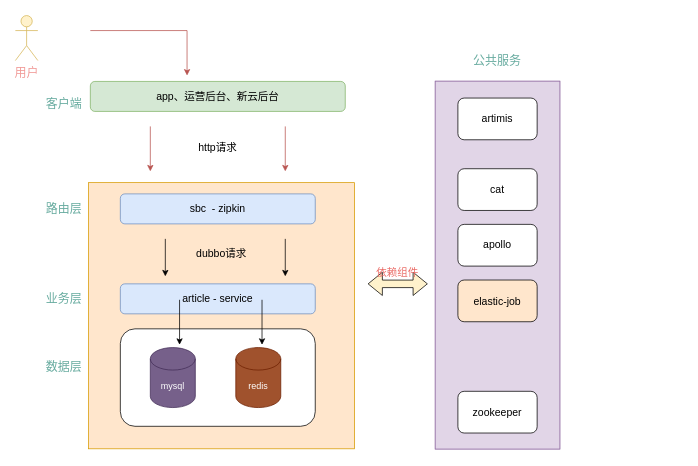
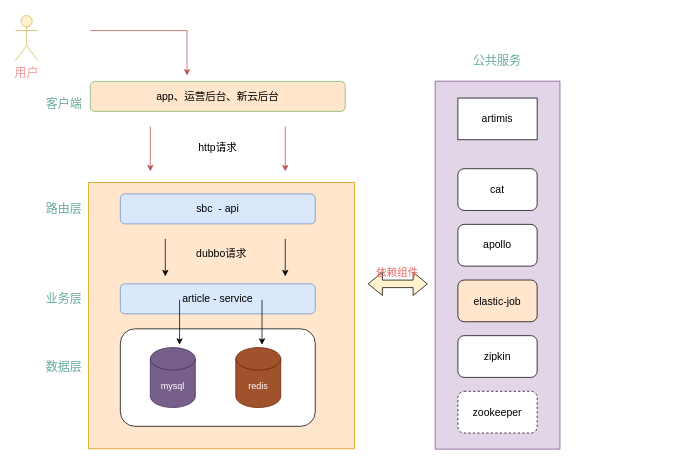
  <mxCell id="0" />
  <mxCell id="1" parent="0" />
  <mxCell id="2" value="" style="whiteSpace=wrap;html=1;aspect=fixed;fillColor=#ffe6cc;strokeColor=#d79b00;" vertex="1" parent="1"><mxGeometry x="117.5" y="242.83" width="355" height="355" as="geometry" /></mxCell>
  <mxCell id="3" value="" style="rounded=1;whiteSpace=wrap;html=1;" vertex="1" parent="1"><mxGeometry x="160" y="437.83" width="260" height="130" as="geometry" /></mxCell>
- <mxCell id="4" value="&lt;font style=&quot;font-size: 14px&quot;&gt;sbc&amp;nbsp; - zipkin&lt;/font&gt;" style="rounded=1;whiteSpace=wrap;html=1;fillColor=#dae8fc;strokeColor=#6c8ebf;" vertex="1" parent="1"><mxGeometry x="160" y="257.83" width="260" height="40" as="geometry" /></mxCell>
+ <mxCell id="4" value="&lt;font style=&quot;font-size: 14px&quot;&gt;sbc&amp;nbsp; - api&lt;/font&gt;" style="rounded=1;whiteSpace=wrap;html=1;fillColor=#dae8fc;strokeColor=#6c8ebf;" vertex="1" parent="1"><mxGeometry x="160" y="257.83" width="260" height="40" as="geometry" /></mxCell>
  <mxCell id="5" value="mysql" style="shape=cylinder3;whiteSpace=wrap;html=1;boundedLbl=1;backgroundOutline=1;size=15;fillColor=#76608a;strokeColor=#432D57;fontColor=#ffffff;" vertex="1" parent="1"><mxGeometry x="200" y="462.83" width="60" height="80" as="geometry" /></mxCell>
  <mxCell id="6" value="redis" style="shape=cylinder3;whiteSpace=wrap;html=1;boundedLbl=1;backgroundOutline=1;size=15;fillColor=#a0522d;strokeColor=#6D1F00;fontColor=#ffffff;" vertex="1" parent="1"><mxGeometry x="314" y="462.83" width="60" height="80" as="geometry" /></mxCell>
  <mxCell id="7" value="&lt;font style=&quot;font-size: 14px&quot;&gt;article - service&lt;/font&gt;" style="rounded=1;whiteSpace=wrap;html=1;fillColor=#dae8fc;strokeColor=#6c8ebf;" vertex="1" parent="1"><mxGeometry x="160" y="377.83" width="260" height="40" as="geometry" /></mxCell>
- <mxCell id="8" value="&lt;font style=&quot;font-size: 14px&quot;&gt;app、运营后台、新云后台&lt;/font&gt;" style="rounded=1;whiteSpace=wrap;html=1;fillColor=#d5e8d4;strokeColor=#82b366;" vertex="1" parent="1"><mxGeometry x="120" y="107.83" width="340" height="40" as="geometry" /></mxCell>
+ <mxCell id="8" value="&lt;font style=&quot;font-size: 14px&quot;&gt;app、运营后台、新云后台&lt;/font&gt;" style="rounded=1;whiteSpace=wrap;html=1;fillColor=#ffe6cc;strokeColor=#82b366;" vertex="1" parent="1"><mxGeometry x="120" y="107.83" width="340" height="40" as="geometry" /></mxCell>
  <mxCell id="9" style="edgeStyle=orthogonalEdgeStyle;rounded=0;orthogonalLoop=1;jettySize=auto;html=1;fontSize=14;fontColor=#EA6B66;fillColor=#f8cecc;fontStyle=0;strokeColor=#b85450;" edge="1" parent="1"><mxGeometry relative="1" as="geometry"><mxPoint x="249" y="100" as="targetPoint" /><mxPoint x="120" y="40" as="sourcePoint" /><Array as="points"><mxPoint x="249" y="40" /></Array></mxGeometry></mxCell>
  <mxCell id="10" value="&lt;font style=&quot;font-size: 16px&quot; color=&quot;#f19c99&quot;&gt;用户&lt;/font&gt;" style="shape=umlActor;verticalLabelPosition=bottom;verticalAlign=top;html=1;outlineConnect=0;fillColor=#fff2cc;strokeColor=#d6b656;" vertex="1" parent="1"><mxGeometry x="20" y="20" width="30" height="60" as="geometry" /></mxCell>
  <mxCell id="11" value="" style="endArrow=classic;html=1;" edge="1" parent="1"><mxGeometry width="50" height="50" relative="1" as="geometry"><mxPoint x="220" y="317.83" as="sourcePoint" /><mxPoint x="220" y="367.83" as="targetPoint" /></mxGeometry></mxCell>
  <mxCell id="12" value="" style="endArrow=classic;html=1;fillColor=#f8cecc;strokeColor=#b85450;" edge="1" parent="1"><mxGeometry width="50" height="50" relative="1" as="geometry"><mxPoint x="200" y="167.83" as="sourcePoint" /><mxPoint x="200" y="227.83" as="targetPoint" /></mxGeometry></mxCell>
  <mxCell id="13" value="" style="endArrow=classic;html=1;" edge="1" parent="1"><mxGeometry width="50" height="50" relative="1" as="geometry"><mxPoint x="380" y="317.83" as="sourcePoint" /><mxPoint x="380" y="367.83" as="targetPoint" /></mxGeometry></mxCell>
  <mxCell id="14" value="" style="endArrow=classic;html=1;fillColor=#f8cecc;strokeColor=#b85450;" edge="1" parent="1"><mxGeometry width="50" height="50" relative="1" as="geometry"><mxPoint x="380" y="167.83" as="sourcePoint" /><mxPoint x="380" y="227.83" as="targetPoint" /></mxGeometry></mxCell>
  <mxCell id="15" value="http请求" style="text;html=1;strokeColor=none;fillColor=none;align=center;verticalAlign=middle;whiteSpace=wrap;rounded=0;fontSize=14;" vertex="1" parent="1"><mxGeometry x="220" y="185.66" width="140" height="20" as="geometry" /></mxCell>
  <mxCell id="16" value="dubbo请求" style="text;html=1;strokeColor=none;fillColor=none;align=center;verticalAlign=middle;whiteSpace=wrap;rounded=0;fontSize=14;" vertex="1" parent="1"><mxGeometry x="240" y="327.83" width="110" height="20" as="geometry" /></mxCell>
  <mxCell id="17" value="" style="endArrow=classic;html=1;" edge="1" parent="1"><mxGeometry width="50" height="50" relative="1" as="geometry"><mxPoint x="239" y="399.08" as="sourcePoint" /><mxPoint x="239" y="459.08" as="targetPoint" /></mxGeometry></mxCell>
  <mxCell id="18" value="" style="endArrow=classic;html=1;" edge="1" parent="1"><mxGeometry width="50" height="50" relative="1" as="geometry"><mxPoint x="349" y="399.08" as="sourcePoint" /><mxPoint x="349" y="459.08" as="targetPoint" /></mxGeometry></mxCell>
  <mxCell id="19" value="&lt;font style=&quot;font-size: 16px&quot; color=&quot;#67ab9f&quot;&gt;公共服务&lt;/font&gt;" style="text;html=1;strokeColor=none;fillColor=none;align=center;verticalAlign=middle;whiteSpace=wrap;rounded=0;" vertex="1" parent="1"><mxGeometry x="608.12" y="70" width="110" height="20" as="geometry" /></mxCell>
  <mxCell id="20" value="&lt;font color=&quot;#67ab9f&quot;&gt;&lt;span style=&quot;font-size: 16px&quot;&gt;客户端&lt;/span&gt;&lt;/font&gt;" style="text;html=1;strokeColor=none;fillColor=none;align=center;verticalAlign=middle;whiteSpace=wrap;rounded=0;" vertex="1" parent="1"><mxGeometry x="30" y="127.83" width="110" height="20" as="geometry" /></mxCell>
  <mxCell id="21" value="&lt;font color=&quot;#67ab9f&quot;&gt;&lt;span style=&quot;font-size: 16px&quot;&gt;路由层&lt;/span&gt;&lt;/font&gt;" style="text;html=1;strokeColor=none;fillColor=none;align=center;verticalAlign=middle;whiteSpace=wrap;rounded=0;" vertex="1" parent="1"><mxGeometry x="30" y="267.83" width="110" height="20" as="geometry" /></mxCell>
  <mxCell id="22" value="&lt;font color=&quot;#67ab9f&quot;&gt;&lt;span style=&quot;font-size: 16px&quot;&gt;业务层&lt;/span&gt;&lt;/font&gt;" style="text;html=1;strokeColor=none;fillColor=none;align=center;verticalAlign=middle;whiteSpace=wrap;rounded=0;" vertex="1" parent="1"><mxGeometry x="30" y="387.83" width="110" height="20" as="geometry" /></mxCell>
  <mxCell id="23" value="&lt;font color=&quot;#67ab9f&quot;&gt;&lt;span style=&quot;font-size: 16px&quot;&gt;数据层&lt;/span&gt;&lt;/font&gt;" style="text;html=1;strokeColor=none;fillColor=none;align=center;verticalAlign=middle;whiteSpace=wrap;rounded=0;" vertex="1" parent="1"><mxGeometry x="30" y="477.83" width="110" height="20" as="geometry" /></mxCell>
  <mxCell id="24" value="" style="group;fillColor=#e1d5e7;strokeColor=#9673a6;" vertex="1" connectable="0" parent="1"><mxGeometry x="579.995" y="107.515" width="166.25" height="490.62" as="geometry" /></mxCell>
  <mxCell id="25" value="" style="rounded=0;whiteSpace=wrap;html=1;rotation=-90;fillColor=#e1d5e7;strokeColor=#9673a6;" vertex="1" parent="24"><mxGeometry x="-162.185" y="162.185" width="490.62" height="166.25" as="geometry" /></mxCell>
- <mxCell id="26" value="&lt;font style=&quot;font-size: 14px&quot;&gt;artimis&lt;/font&gt;" style="rounded=1;whiteSpace=wrap;html=1;" vertex="1" parent="24"><mxGeometry x="30.258" y="22.485" width="105.714" height="55.662" as="geometry" /></mxCell>
+ <mxCell id="26" value="&lt;font style=&quot;font-size: 14px&quot;&gt;artimis&lt;/font&gt;" style="whiteSpace=wrap;html=1;rounded=0;" vertex="1" parent="24"><mxGeometry x="30.258" y="22.485" width="105.714" height="55.662" as="geometry" /></mxCell>
  <mxCell id="27" value="&lt;font style=&quot;font-size: 14px&quot;&gt;cat&lt;/font&gt;" style="rounded=1;whiteSpace=wrap;html=1;" vertex="1" parent="24"><mxGeometry x="30.258" y="116.762" width="105.714" height="55.662" as="geometry" /></mxCell>
  <mxCell id="28" value="apollo" style="rounded=1;whiteSpace=wrap;html=1;fontSize=14;" vertex="1" parent="24"><mxGeometry x="30.258" y="190.978" width="105.714" height="55.662" as="geometry" /></mxCell>
  <mxCell id="29" value="elastic-job" style="rounded=1;whiteSpace=wrap;html=1;fontSize=14;fillColor=#ffe6cc;" vertex="1" parent="24"><mxGeometry x="30.258" y="265.194" width="105.714" height="55.662" as="geometry" /></mxCell>
- <mxCell id="31" value="zookeeper" style="rounded=1;whiteSpace=wrap;html=1;fontSize=14;" vertex="1" parent="24"><mxGeometry x="30.258" y="413.626" width="105.714" height="55.662" as="geometry" /></mxCell>
+ <mxCell id="30" value="zipkin" style="rounded=1;whiteSpace=wrap;html=1;fontSize=14;" vertex="1" parent="24"><mxGeometry x="30.258" y="339.41" width="105.714" height="55.662" as="geometry" /></mxCell>
+ <mxCell id="31" value="zookeeper" style="rounded=1;whiteSpace=wrap;html=1;fontSize=14;dashed=1;" vertex="1" parent="24"><mxGeometry x="30.258" y="413.626" width="105.714" height="55.662" as="geometry" /></mxCell>
  <mxCell id="32" value="" style="shape=flexArrow;endArrow=classic;startArrow=classic;html=1;fillColor=#FFF2CC;" edge="1" parent="1"><mxGeometry width="100" height="100" relative="1" as="geometry"><mxPoint x="490" y="377.83" as="sourcePoint" /><mxPoint x="570" y="377.83" as="targetPoint" /></mxGeometry></mxCell>
  <mxCell id="33" value="依赖组件" style="text;html=1;strokeColor=none;fillColor=none;align=center;verticalAlign=middle;whiteSpace=wrap;rounded=0;fontSize=14;fontColor=#EA6B66;" vertex="1" parent="1"><mxGeometry x="490" y="352.83" width="80" height="20" as="geometry" /></mxCell>
